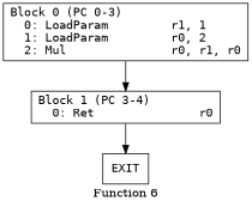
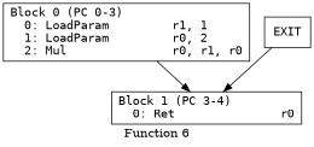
  digraph {
    color=lightgrey
    label="Function 6"
    rankdir=TB
    style=filled
    node [fontname=monospace shape=box]
    n1 [label="Block 0 (PC 0-3)\l  0: LoadParam         r1, 1\l  1: LoadParam         r0, 2\l  2: Mul               r0, r1, r0\l"]
    n2 [label="Block 1 (PC 3-4)\l  0: Ret               r0\l"]
    n3 [label=EXIT]
    n1 -> n2
-   n2 -> n3
+   n3 -> n2
  }
